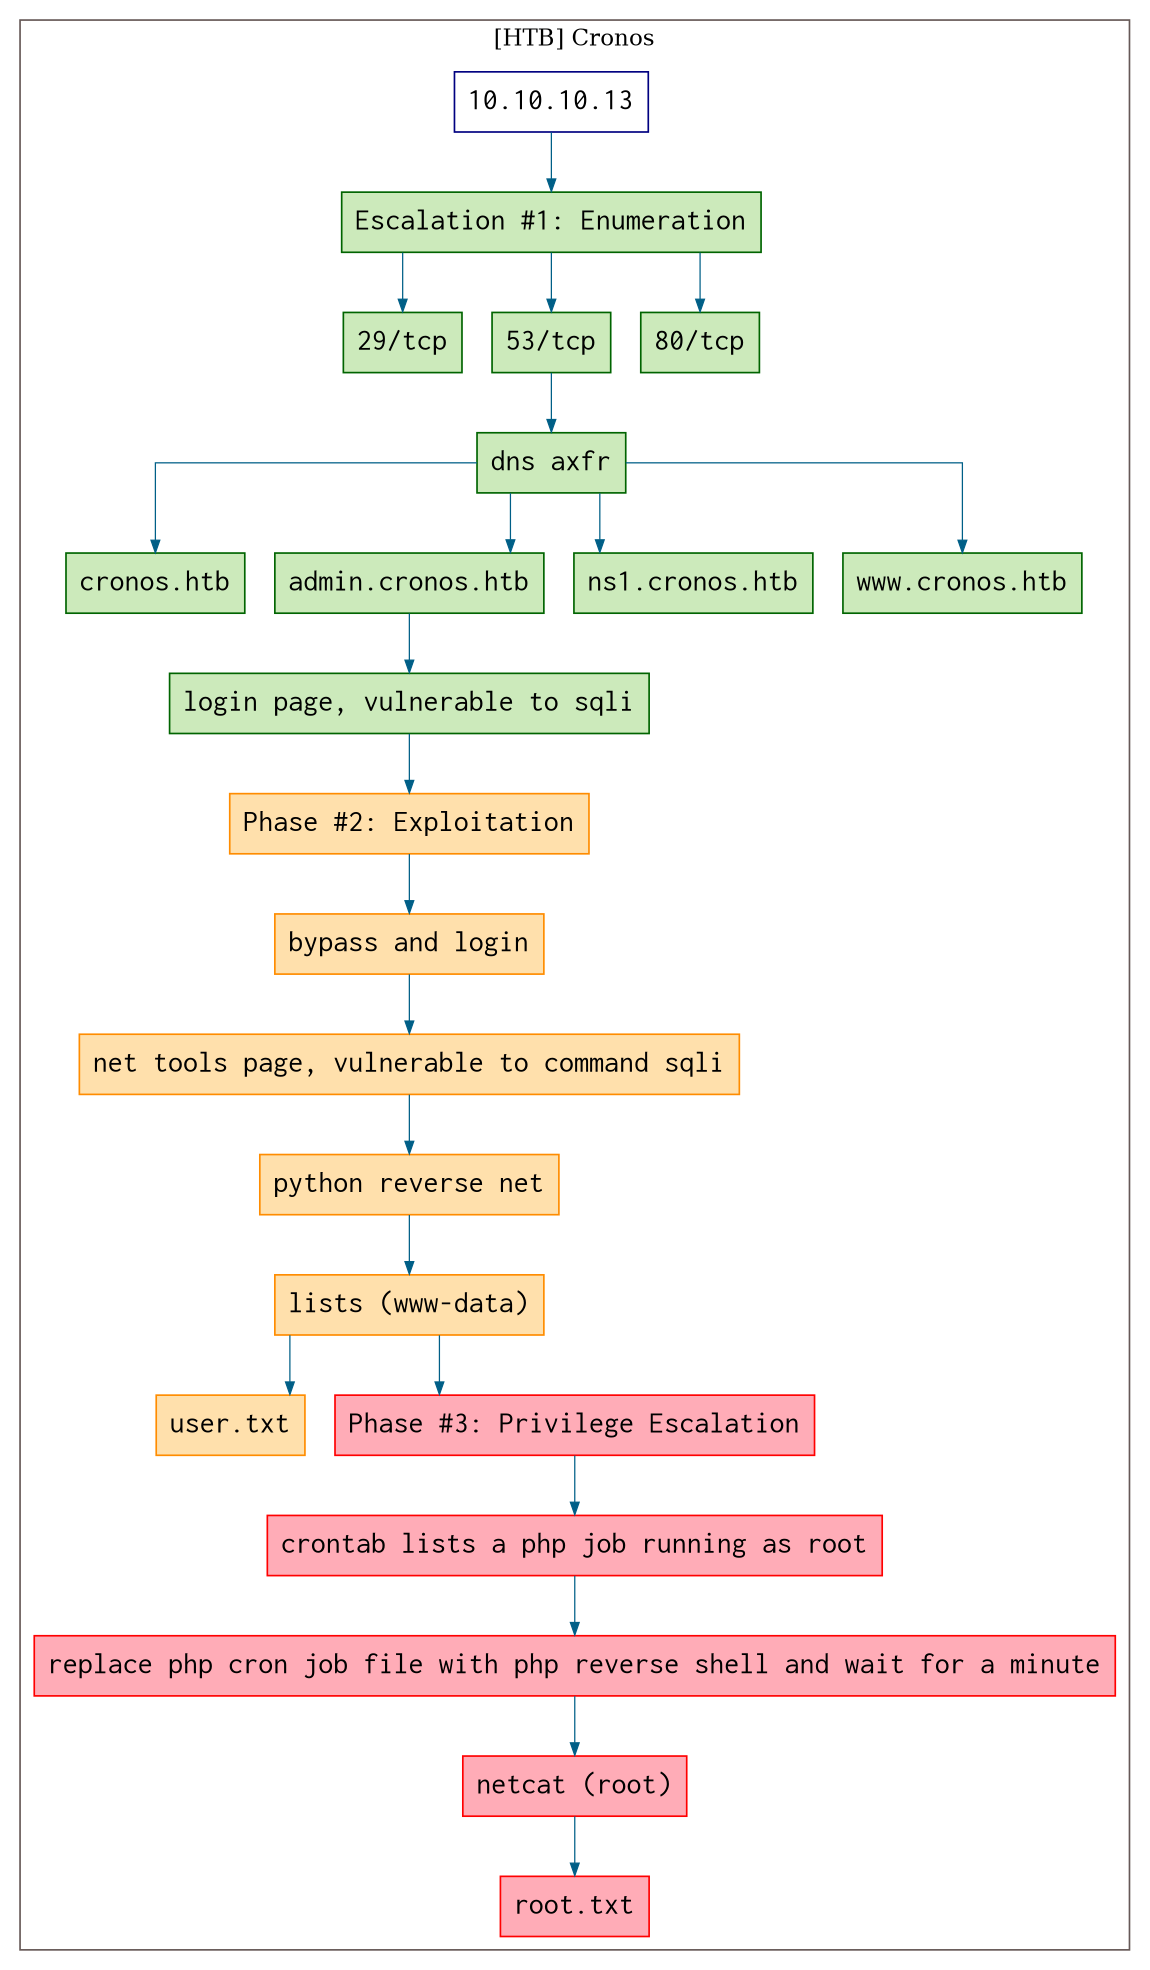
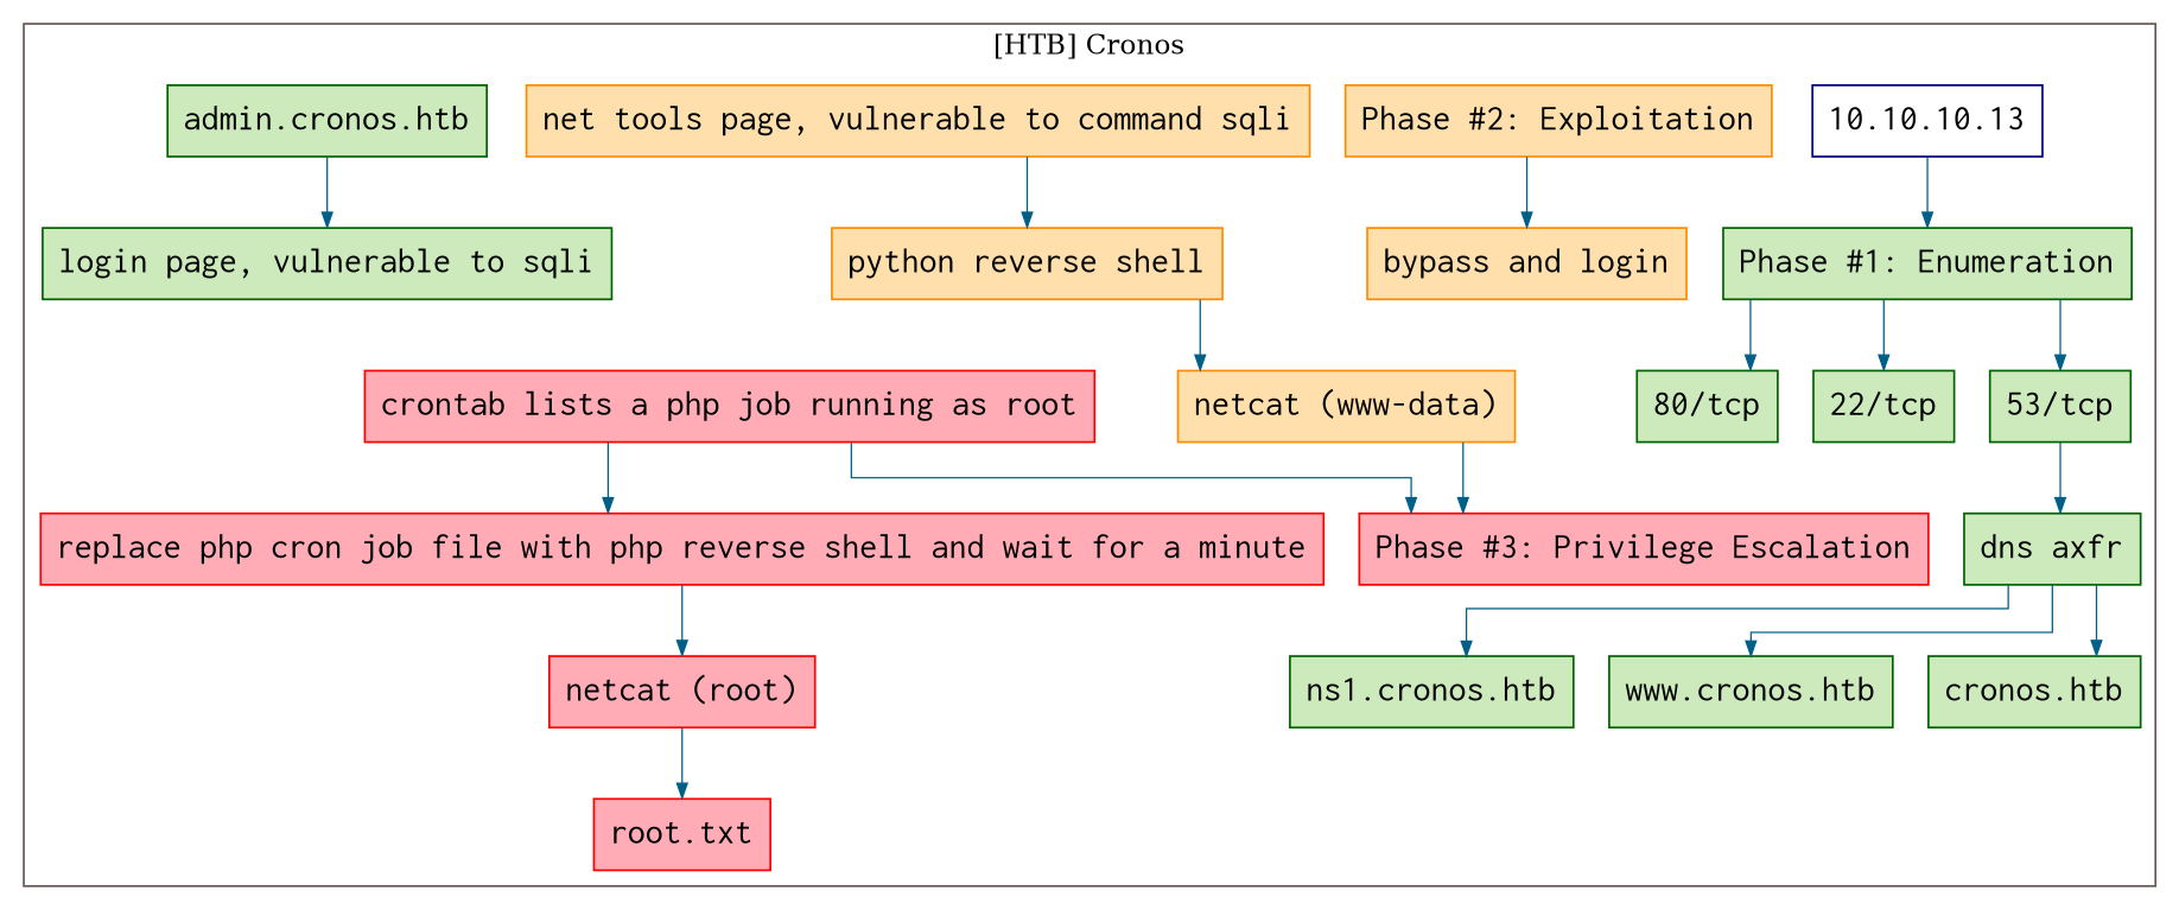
  digraph {
    bgcolor="#ffffff"
    fixedsize=true
    nodesdictep=1.0
    splines=ortho
    node [color=darkgreen fillcolor="#cceabb" fontname=courier fontsize=18 shape=box style="filled,solid"]
    edge [arrowsize=0.75 color="#005f87" penwidth=0.75 style=solid]
    n1 [color=navyblue fillcolor="#ffffff" label="10.10.10.13" width=0.25]
-   n2 [label="Escalation #1: Enumeration" width=0.25]
+   n2 [label="Phase #1: Enumeration" width=0.25]
    n3 [label="login page, vulnerable to sqli" width=0.25]
    n4 [color=darkorange fillcolor="#ffe0ac" label="Phase #2: Exploitation" width=0.25]
    n5 [color=darkorange fillcolor="#ffe0ac" label="bypass and login" width=0.25]
    n6 [color=darkorange fillcolor="#ffe0ac" label="net tools page, vulnerable to command sqli" width=0.25]
-   n7 [color=darkorange fillcolor="#ffe0ac" label="python reverse net" width=0.25]
-   n8 [color=darkorange fillcolor="#ffe0ac" label="lists (www-data)" width=0.25]
-   n9 [color=darkorange fillcolor="#ffe0ac" label="user.txt" width=0.25]
+   n7 [color=darkorange fillcolor="#ffe0ac" label="python reverse shell" width=0.25]
+   n8 [color=darkorange fillcolor="#ffe0ac" label="netcat (www-data)" width=0.25]
    n10 [color=red fillcolor="#ffacb7" label="Phase #3: Privilege Escalation" width=0.25]
    n11 [color=red fillcolor="#ffacb7" label="crontab lists a php job running as root" width=0.25]
    n12 [color=red fillcolor="#ffacb7" label="replace php cron job file with php reverse shell and wait for a minute" width=0.25]
    n13 [color=red fillcolor="#ffacb7" label="netcat (root)" width=0.25]
-   n14 [label="29/tcp" width=0.25]
+   n14 [label="22/tcp" width=0.25]
    n15 [label="53/tcp" width=0.25]
    n16 [label="80/tcp" width=0.25]
    n17 [color=red fillcolor="#ffacb7" label="root.txt" width=0.25]
    n18 [label="dns axfr" width=0.25]
    n19 [label="cronos.htb" width=0.25]
    n20 [label="admin.cronos.htb" width=0.25]
    n21 [label="ns1.cronos.htb" width=0.25]
    n22 [label="www.cronos.htb" width=0.25]
    subgraph cluster_1 {
      color="#665957"
      label="[HTB] Cronos"
      n1
      n2
      n3
      n4
      n5
      n6
      n7
      n8
-     n9
      n10
      n11
      n12
      n13
      n14
      n15
      n16
      n17
      n18
      n19
      n20
      n21
      n22
    }
    n1 -> n2
    n2 -> n14
    n2 -> n15
    n2 -> n16
-   n3 -> n4
    n4 -> n5
-   n5 -> n6
    n6 -> n7
    n7 -> n8
-   n8 -> n9
    n8 -> n10
-   n10 -> n11
+   n11 -> n10
    n11 -> n12
    n12 -> n13
    n13 -> n17
    n15 -> n18
    n18 -> n19
-   n18 -> n20
    n18 -> n21
    n18 -> n22
    n20 -> n3
  }
